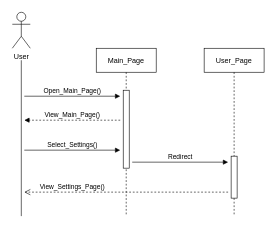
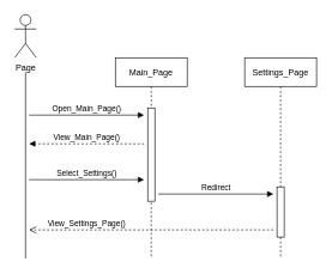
  <mxCell id="0" />
  <mxCell id="1" parent="0" />
  <mxCell id="2" value="Main_Page" style="shape=umlLifeline;perimeter=lifelinePerimeter;container=1;collapsible=0;recursiveResize=0;rounded=0;shadow=0;strokeWidth=1;" parent="1" vertex="1"><mxGeometry x="160" y="80" width="100" height="280" as="geometry" /></mxCell>
  <mxCell id="3" value="" style="points=[];perimeter=orthogonalPerimeter;rounded=0;shadow=0;strokeWidth=1;" parent="2" vertex="1"><mxGeometry x="45" y="70" width="10" height="130" as="geometry" /></mxCell>
  <mxCell id="4" value="Redirect" style="html=1;verticalAlign=bottom;endArrow=block;rounded=0;" parent="2" edge="1"><mxGeometry width="80" relative="1" as="geometry"><mxPoint x="60" y="190" as="sourcePoint" /><mxPoint x="220" y="190" as="targetPoint" /></mxGeometry></mxCell>
- <mxCell id="5" value="User_Page" style="shape=umlLifeline;perimeter=lifelinePerimeter;container=1;collapsible=0;recursiveResize=0;rounded=0;shadow=0;strokeWidth=1;" parent="1" vertex="1"><mxGeometry x="340" y="80" width="100" height="280" as="geometry" /></mxCell>
+ <mxCell id="5" value="Settings_Page" style="shape=umlLifeline;perimeter=lifelinePerimeter;container=1;collapsible=0;recursiveResize=0;rounded=0;shadow=0;strokeWidth=1;" parent="1" vertex="1"><mxGeometry x="340" y="80" width="100" height="280" as="geometry" /></mxCell>
  <mxCell id="6" value="" style="points=[];perimeter=orthogonalPerimeter;rounded=0;shadow=0;strokeWidth=1;" parent="5" vertex="1"><mxGeometry x="45" y="180" width="10" height="70" as="geometry" /></mxCell>
- <mxCell id="7" value="User&lt;br&gt;" style="shape=umlActor;verticalLabelPosition=bottom;verticalAlign=top;html=1;outlineConnect=0;" parent="1" vertex="1"><mxGeometry x="20" y="20" width="30" height="60" as="geometry" /></mxCell>
+ <mxCell id="7" value="Page&lt;br&gt;" style="shape=umlActor;verticalLabelPosition=bottom;verticalAlign=top;html=1;outlineConnect=0;" parent="1" vertex="1"><mxGeometry x="20" y="20" width="30" height="60" as="geometry" /></mxCell>
  <mxCell id="8" value="" style="endArrow=none;html=1;rounded=0;" parent="1" edge="1"><mxGeometry width="50" height="50" relative="1" as="geometry"><mxPoint x="35" y="360" as="sourcePoint" /><mxPoint x="35" y="100" as="targetPoint" /></mxGeometry></mxCell>
  <mxCell id="9" value="Open_Main_Page()" style="html=1;verticalAlign=bottom;endArrow=block;rounded=0;" parent="1" edge="1"><mxGeometry width="80" relative="1" as="geometry"><mxPoint x="40" y="160" as="sourcePoint" /><mxPoint x="200" y="160" as="targetPoint" /></mxGeometry></mxCell>
  <mxCell id="10" value="View_Main_Page()" style="html=1;verticalAlign=bottom;endArrow=block;rounded=0;dashed=1;" parent="1" edge="1"><mxGeometry width="80" relative="1" as="geometry"><mxPoint x="200" y="200" as="sourcePoint" /><mxPoint x="40" y="200" as="targetPoint" /><mxPoint as="offset" /></mxGeometry></mxCell>
  <mxCell id="11" value="Select_Settings()" style="html=1;verticalAlign=bottom;endArrow=block;rounded=0;" parent="1" edge="1"><mxGeometry width="80" relative="1" as="geometry"><mxPoint x="40" y="250" as="sourcePoint" /><mxPoint x="200" y="250" as="targetPoint" /></mxGeometry></mxCell>
  <mxCell id="12" value="View_Settings_Page()" style="html=1;verticalAlign=bottom;endArrow=open;dashed=1;endSize=8;rounded=0;" parent="1" edge="1"><mxGeometry x="0.529" relative="1" as="geometry"><mxPoint x="380" y="320" as="sourcePoint" /><mxPoint x="40" y="320" as="targetPoint" /><mxPoint as="offset" /></mxGeometry></mxCell>
